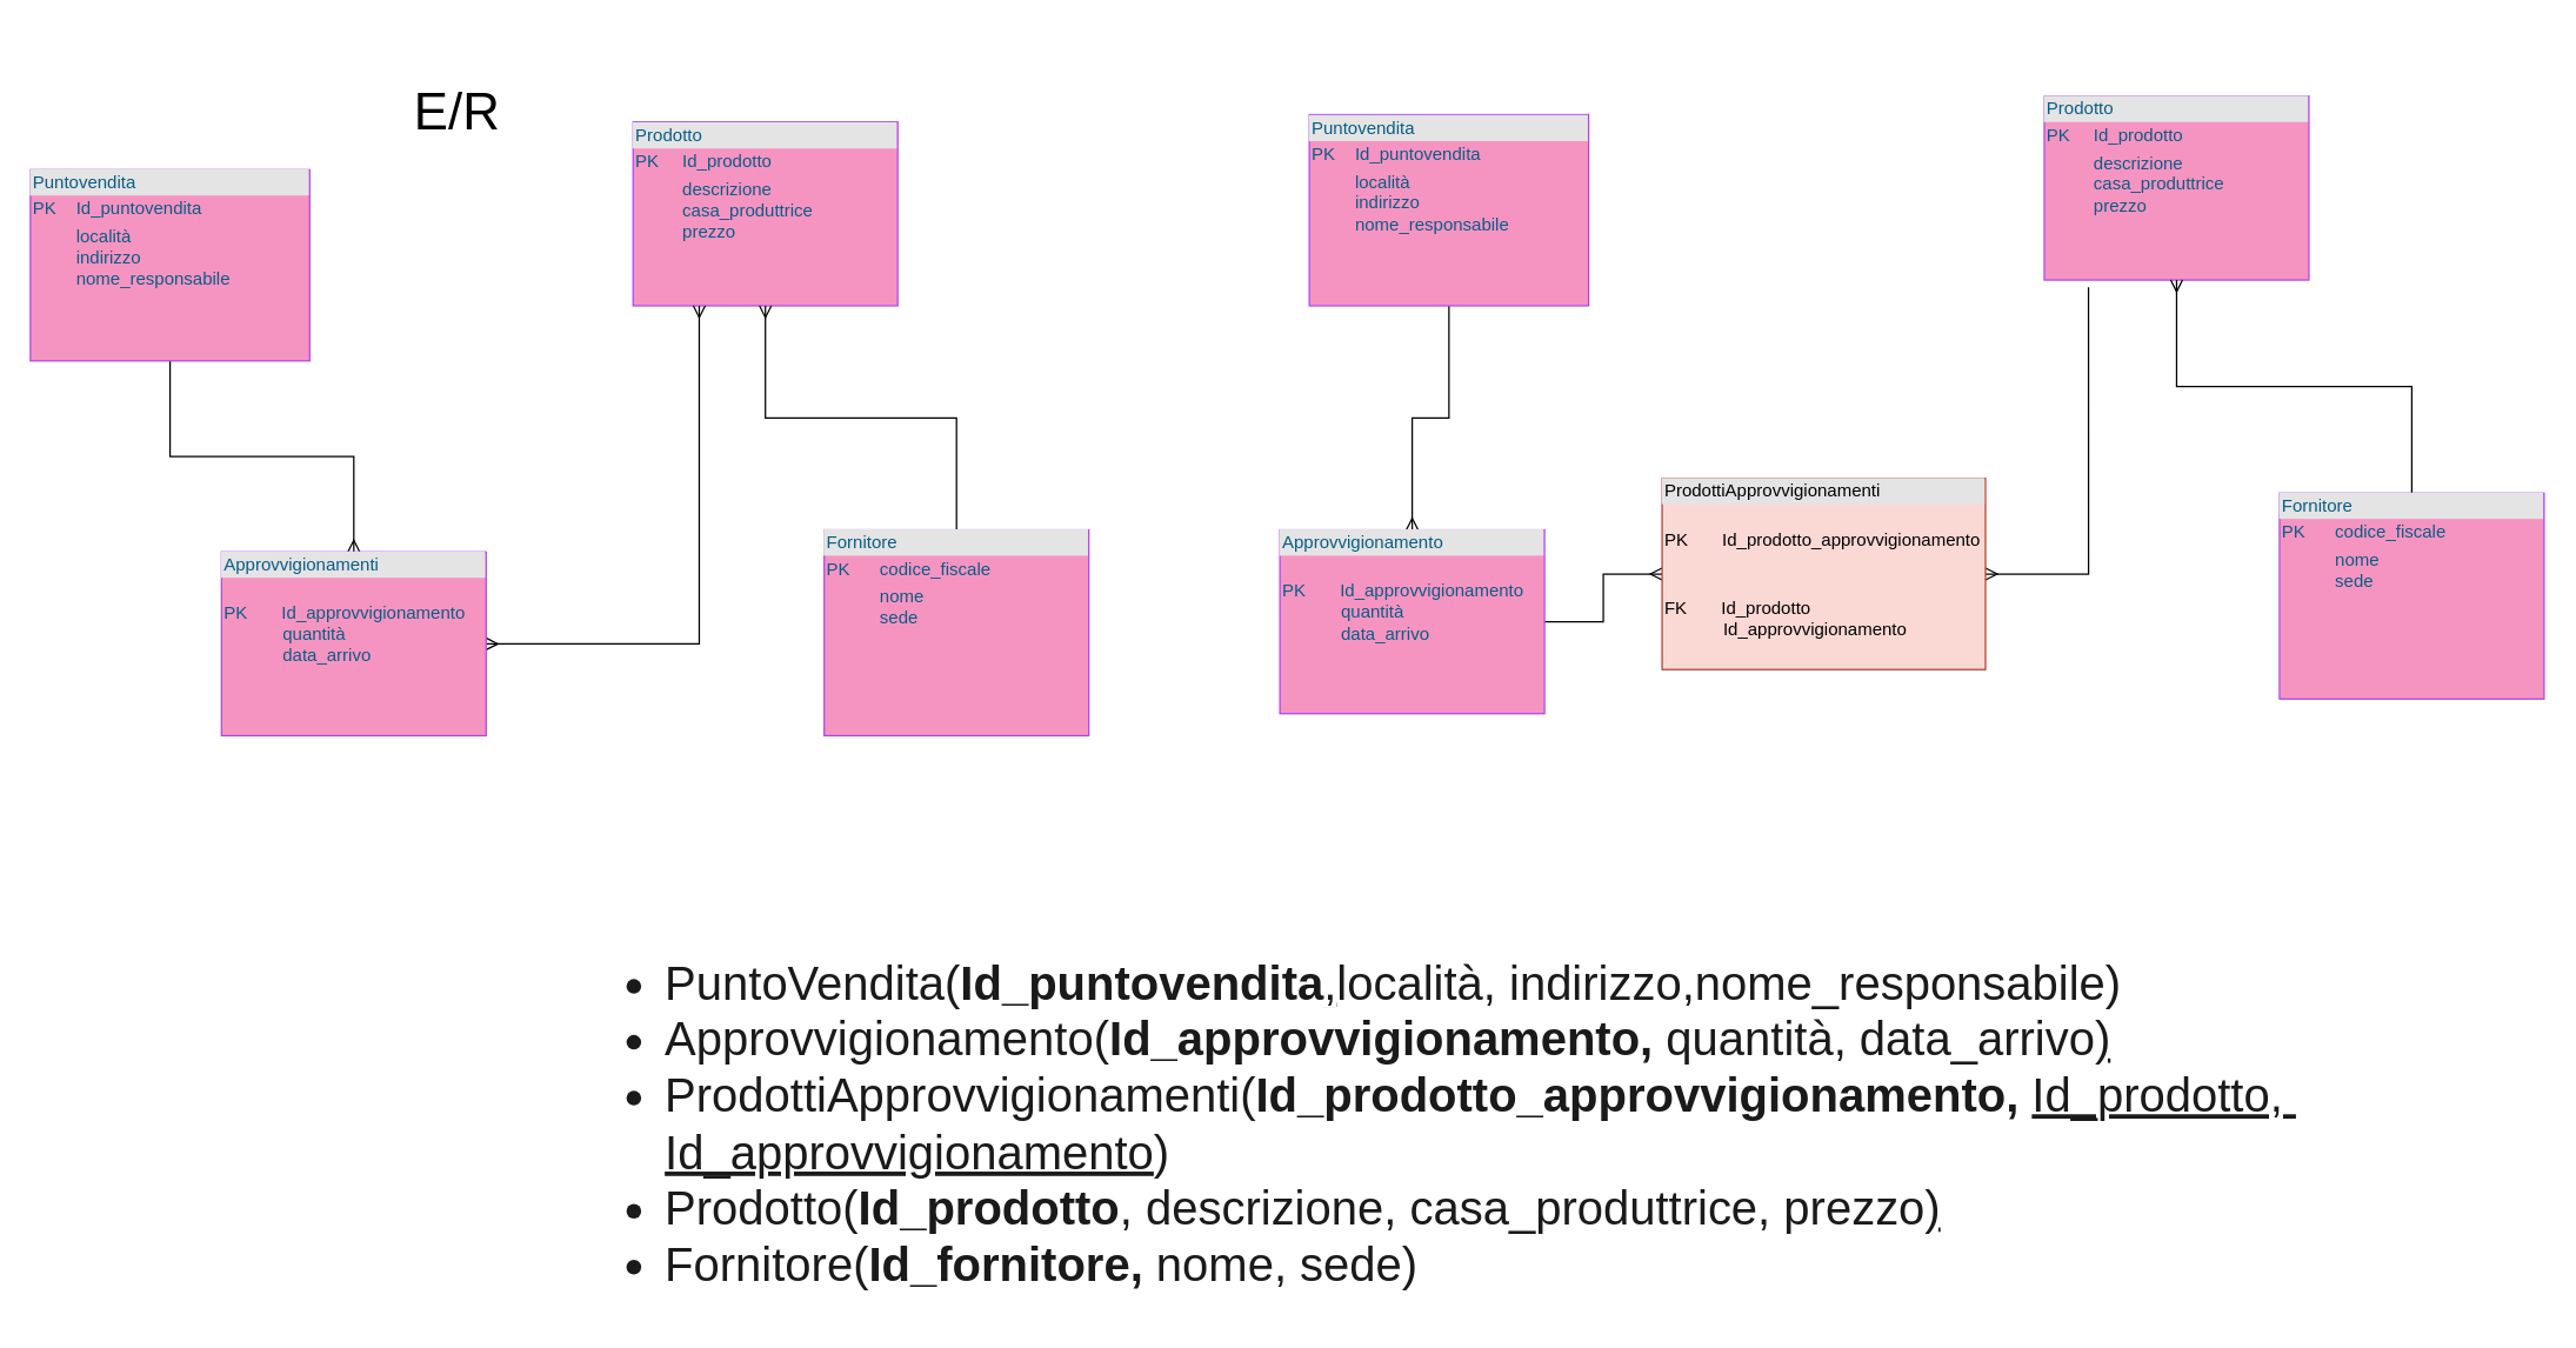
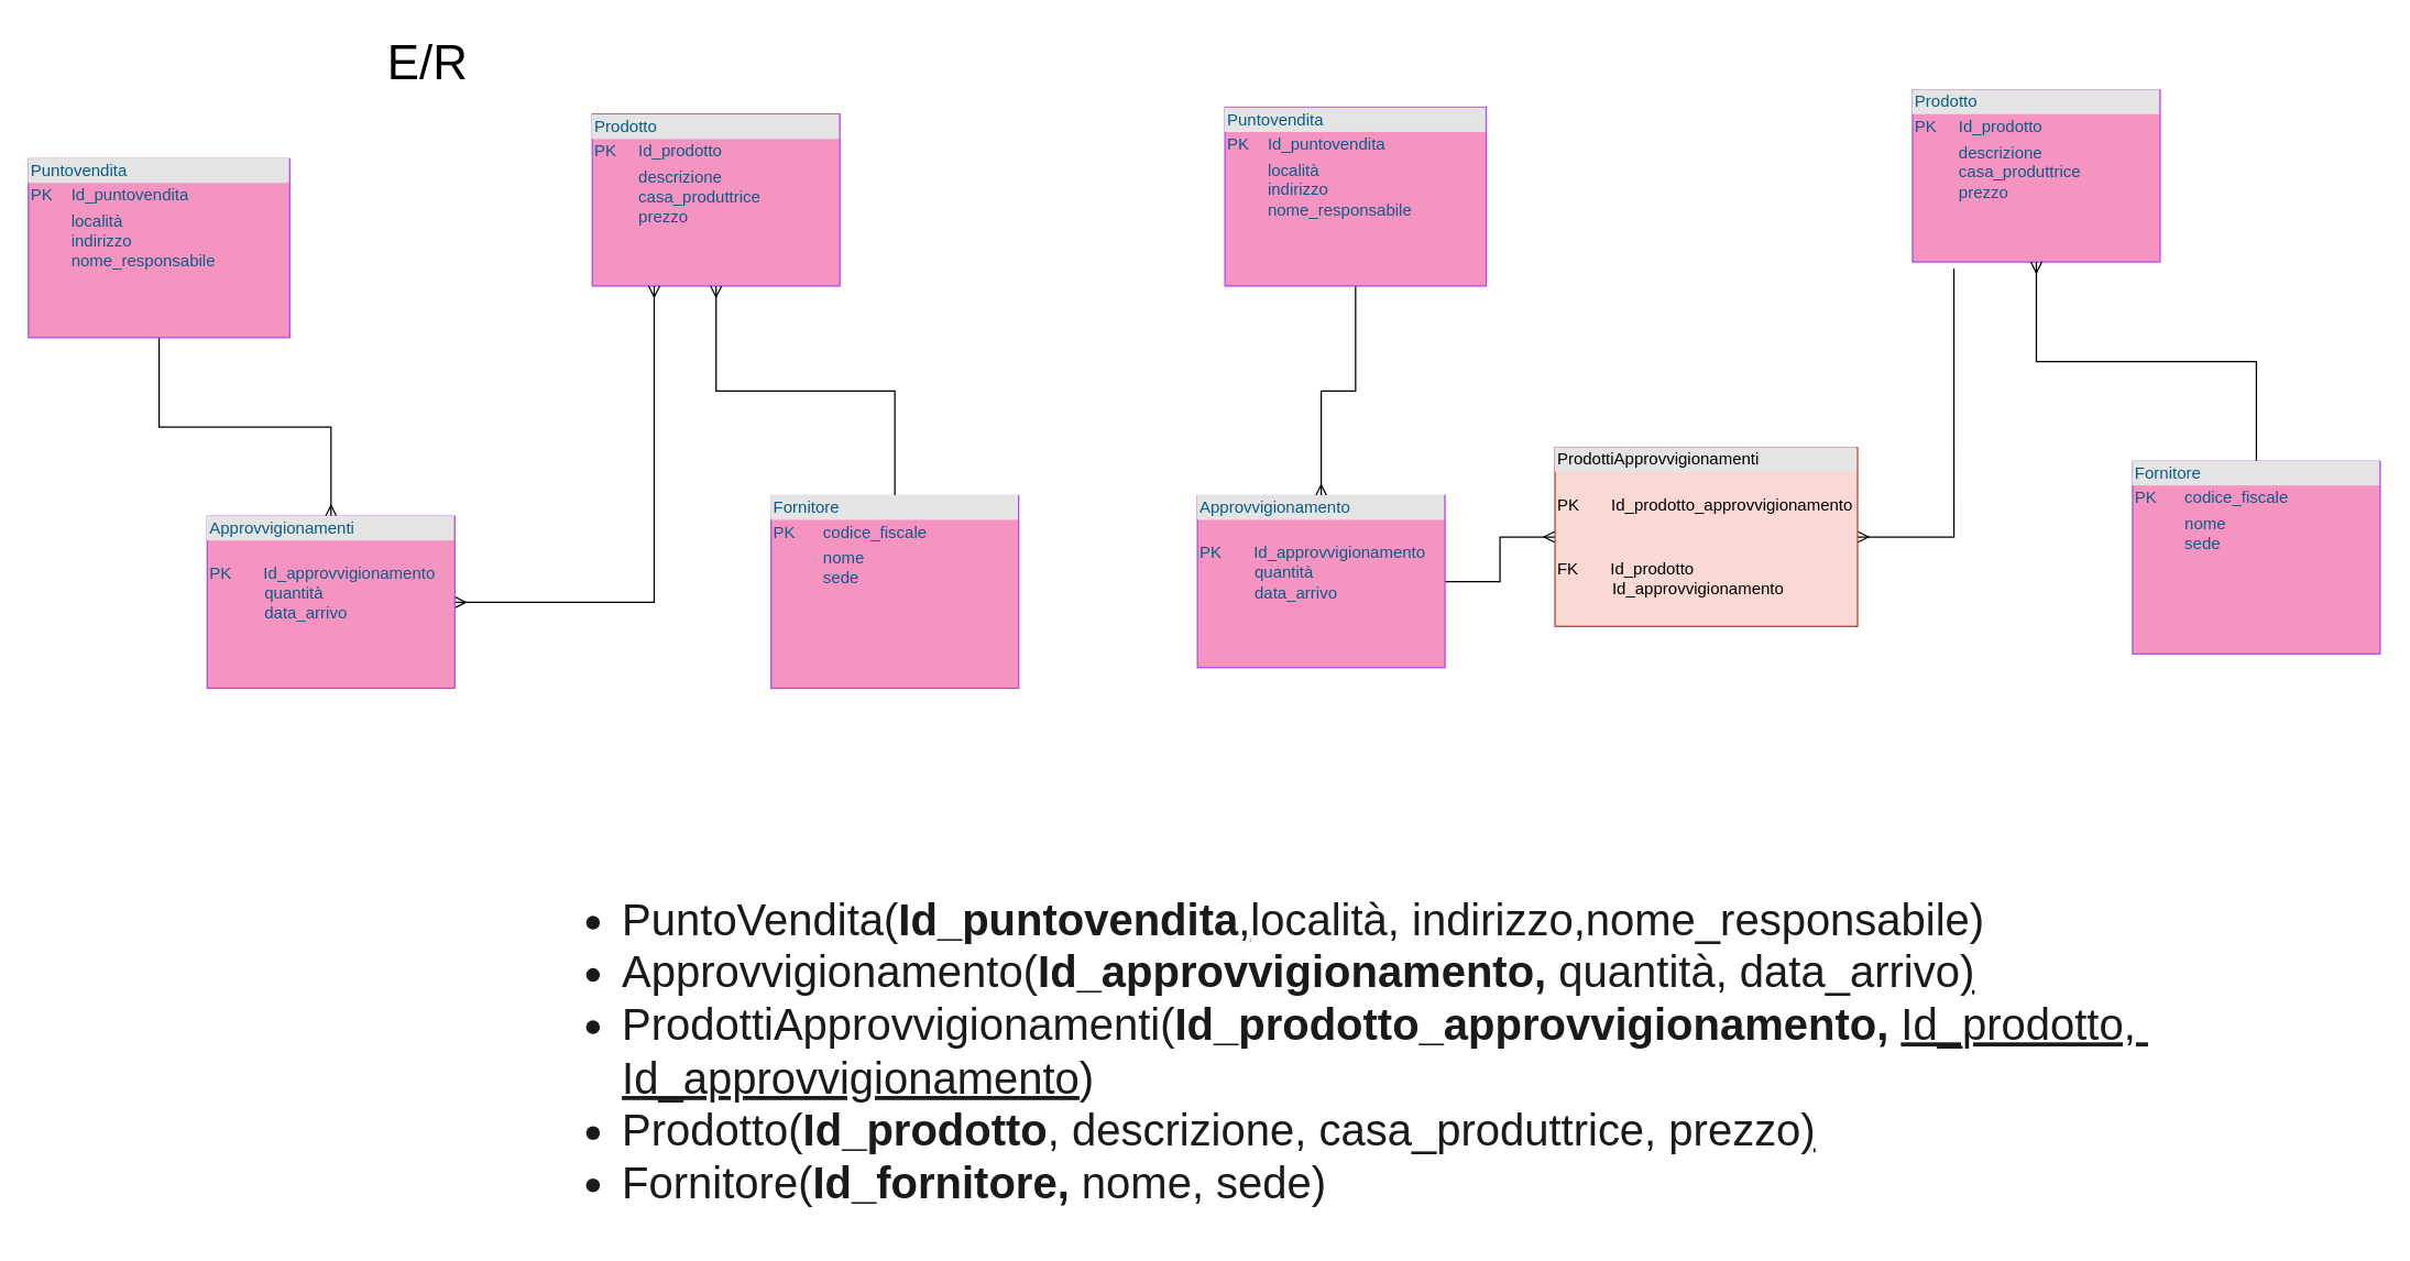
  <mxCell id="0" />
  <mxCell id="1" parent="0" />
  <mxCell id="2" style="edgeStyle=orthogonalEdgeStyle;rounded=0;orthogonalLoop=1;jettySize=auto;html=1;entryX=0.5;entryY=0;entryDx=0;entryDy=0;endArrow=ERmany;endFill=0;" edge="1" parent="1" source="3" target="8"><mxGeometry relative="1" as="geometry" /></mxCell>
  <mxCell id="3" value="&lt;div style=&quot;box-sizing: border-box ; width: 100% ; background: #e4e4e4 ; padding: 2px&quot;&gt;Puntovendita&lt;/div&gt;&lt;table style=&quot;width: 100% ; font-size: 1em&quot; cellpadding=&quot;2&quot; cellspacing=&quot;0&quot;&gt;&lt;tbody&gt;&lt;tr&gt;&lt;td&gt;PK&lt;/td&gt;&lt;td&gt;Id_puntovendita&lt;br&gt;&lt;/td&gt;&lt;/tr&gt;&lt;tr&gt;&lt;td&gt;&lt;br&gt;&lt;/td&gt;&lt;td&gt;località&lt;br&gt;indirizzo&lt;br&gt;nome_responsabile&lt;br&gt;&lt;br&gt;&lt;br&gt;&lt;br&gt;&lt;br&gt;&lt;br&gt;&lt;br&gt;&lt;br&gt;&lt;/td&gt;&lt;/tr&gt;&lt;tr&gt;&lt;td&gt;&amp;nbsp;&lt;/td&gt;&lt;td&gt;&lt;br&gt;&lt;/td&gt;&lt;/tr&gt;&lt;/tbody&gt;&lt;/table&gt;" style="verticalAlign=top;align=left;overflow=fill;html=1;fillColor=#F694C1;strokeColor=#AF45ED;fontColor=#095C86;" vertex="1" parent="1"><mxGeometry x="20" y="115" width="190" height="130" as="geometry" /></mxCell>
  <mxCell id="4" value="&lt;div style=&quot;box-sizing: border-box ; width: 100% ; background: #e4e4e4 ; padding: 2px&quot;&gt;Prodotto&lt;/div&gt;&lt;table style=&quot;width: 100% ; font-size: 1em&quot; cellpadding=&quot;2&quot; cellspacing=&quot;0&quot;&gt;&lt;tbody&gt;&lt;tr&gt;&lt;td&gt;PK&lt;/td&gt;&lt;td&gt;Id_prodotto&lt;br&gt;&lt;/td&gt;&lt;/tr&gt;&lt;tr&gt;&lt;td&gt;&lt;br&gt;&lt;/td&gt;&lt;td&gt;descrizione&lt;br&gt;casa_produttrice&lt;br&gt;prezzo&lt;br&gt;&lt;br&gt;&lt;br&gt;&lt;/td&gt;&lt;/tr&gt;&lt;tr&gt;&lt;td&gt;&amp;nbsp;&lt;/td&gt;&lt;td&gt;&lt;br&gt;&lt;/td&gt;&lt;/tr&gt;&lt;/tbody&gt;&lt;/table&gt;" style="verticalAlign=top;align=left;overflow=fill;html=1;fillColor=#F694C1;strokeColor=#AF45ED;fontColor=#095C86;" vertex="1" parent="1"><mxGeometry x="430" y="82.5" width="180" height="125" as="geometry" /></mxCell>
  <mxCell id="5" style="edgeStyle=orthogonalEdgeStyle;rounded=0;orthogonalLoop=1;jettySize=auto;html=1;entryX=0.5;entryY=1;entryDx=0;entryDy=0;endArrow=ERmany;endFill=0;" edge="1" parent="1" source="6" target="4"><mxGeometry relative="1" as="geometry" /></mxCell>
  <mxCell id="6" value="&lt;div style=&quot;box-sizing: border-box ; width: 100% ; background: #e4e4e4 ; padding: 2px&quot;&gt;Fornitore&lt;/div&gt;&lt;table style=&quot;width: 100% ; font-size: 1em&quot; cellpadding=&quot;2&quot; cellspacing=&quot;0&quot;&gt;&lt;tbody&gt;&lt;tr&gt;&lt;td&gt;PK&lt;/td&gt;&lt;td&gt;codice_fiscale&lt;br&gt;&lt;/td&gt;&lt;/tr&gt;&lt;tr&gt;&lt;td&gt;&lt;br&gt;&lt;/td&gt;&lt;td&gt;nome&lt;br&gt;sede&lt;br&gt;&lt;br&gt;&lt;br&gt;&lt;br&gt;&lt;/td&gt;&lt;/tr&gt;&lt;tr&gt;&lt;td&gt;&amp;nbsp;&lt;/td&gt;&lt;td&gt;&lt;br&gt;&lt;/td&gt;&lt;/tr&gt;&lt;/tbody&gt;&lt;/table&gt;" style="verticalAlign=top;align=left;overflow=fill;html=1;fillColor=#F694C1;strokeColor=#AF45ED;fontColor=#095C86;" vertex="1" parent="1"><mxGeometry x="560" y="360" width="180" height="140" as="geometry" /></mxCell>
  <mxCell id="7" style="edgeStyle=orthogonalEdgeStyle;rounded=0;orthogonalLoop=1;jettySize=auto;html=1;entryX=0.25;entryY=1;entryDx=0;entryDy=0;endArrow=ERmany;endFill=0;startArrow=ERmany;startFill=0;" edge="1" parent="1" source="8" target="4"><mxGeometry relative="1" as="geometry" /></mxCell>
  <mxCell id="8" value="&lt;div style=&quot;box-sizing: border-box ; width: 100% ; background: #e4e4e4 ; padding: 2px&quot;&gt;Approvvigionamenti&lt;/div&gt;&lt;table style=&quot;width: 100% ; font-size: 1em&quot; cellpadding=&quot;2&quot; cellspacing=&quot;0&quot;&gt;&lt;tbody&gt;&lt;tr&gt;&lt;td&gt;&lt;br&gt;PK&amp;nbsp; &amp;nbsp; &amp;nbsp; &amp;nbsp;Id_approvvigionamento&lt;br&gt;&amp;nbsp; &amp;nbsp; &amp;nbsp; &amp;nbsp; &amp;nbsp; &amp;nbsp; quantità&lt;br&gt;&amp;nbsp; &amp;nbsp; &amp;nbsp; &amp;nbsp; &amp;nbsp; &amp;nbsp; data_arrivo&lt;/td&gt;&lt;td&gt;&lt;br&gt;&lt;/td&gt;&lt;/tr&gt;&lt;tr&gt;&lt;td&gt;&lt;br&gt;&lt;br&gt;&lt;/td&gt;&lt;td&gt;&lt;br&gt;&lt;br&gt;&lt;/td&gt;&lt;/tr&gt;&lt;tr&gt;&lt;td&gt;&amp;nbsp;&lt;/td&gt;&lt;td&gt;&lt;br&gt;&lt;/td&gt;&lt;/tr&gt;&lt;/tbody&gt;&lt;/table&gt;" style="verticalAlign=top;align=left;overflow=fill;html=1;fillColor=#F694C1;strokeColor=#AF45ED;fontColor=#095C86;" vertex="1" parent="1"><mxGeometry x="150" y="375" width="180" height="125" as="geometry" /></mxCell>
- <mxCell id="9" value="E/R" style="text;html=1;align=center;verticalAlign=middle;resizable=0;points=[];autosize=1;fontSize=35;" vertex="1" parent="1"><mxGeometry x="275" y="50" width="70" height="50" as="geometry" /></mxCell>
+ <mxCell id="9" value="E/R" style="text;html=1;align=center;verticalAlign=middle;resizable=0;points=[];autosize=1;fontSize=35;" vertex="1" parent="1"><mxGeometry x="275" y="20" width="70" height="50" as="geometry" /></mxCell>
  <mxCell id="10" style="edgeStyle=orthogonalEdgeStyle;rounded=0;orthogonalLoop=1;jettySize=auto;html=1;entryX=0.5;entryY=0;entryDx=0;entryDy=0;endArrow=ERmany;endFill=0;" edge="1" parent="1" source="11" target="16"><mxGeometry relative="1" as="geometry" /></mxCell>
  <mxCell id="11" value="&lt;div style=&quot;box-sizing: border-box ; width: 100% ; background: #e4e4e4 ; padding: 2px&quot;&gt;Puntovendita&lt;/div&gt;&lt;table style=&quot;width: 100% ; font-size: 1em&quot; cellpadding=&quot;2&quot; cellspacing=&quot;0&quot;&gt;&lt;tbody&gt;&lt;tr&gt;&lt;td&gt;PK&lt;/td&gt;&lt;td&gt;Id_puntovendita&lt;br&gt;&lt;/td&gt;&lt;/tr&gt;&lt;tr&gt;&lt;td&gt;&lt;br&gt;&lt;/td&gt;&lt;td&gt;località&lt;br&gt;indirizzo&lt;br&gt;nome_responsabile&lt;br&gt;&lt;br&gt;&lt;br&gt;&lt;br&gt;&lt;br&gt;&lt;br&gt;&lt;br&gt;&lt;br&gt;&lt;/td&gt;&lt;/tr&gt;&lt;tr&gt;&lt;td&gt;&amp;nbsp;&lt;/td&gt;&lt;td&gt;&lt;br&gt;&lt;/td&gt;&lt;/tr&gt;&lt;/tbody&gt;&lt;/table&gt;" style="verticalAlign=top;align=left;overflow=fill;html=1;fillColor=#F694C1;strokeColor=#AF45ED;fontColor=#095C86;" vertex="1" parent="1"><mxGeometry x="890" y="77.5" width="190" height="130" as="geometry" /></mxCell>
  <mxCell id="12" value="&lt;div style=&quot;box-sizing: border-box ; width: 100% ; background: #e4e4e4 ; padding: 2px&quot;&gt;Prodotto&lt;/div&gt;&lt;table style=&quot;width: 100% ; font-size: 1em&quot; cellpadding=&quot;2&quot; cellspacing=&quot;0&quot;&gt;&lt;tbody&gt;&lt;tr&gt;&lt;td&gt;PK&lt;/td&gt;&lt;td&gt;Id_prodotto&lt;br&gt;&lt;/td&gt;&lt;/tr&gt;&lt;tr&gt;&lt;td&gt;&lt;br&gt;&lt;/td&gt;&lt;td&gt;descrizione&lt;br&gt;casa_produttrice&lt;br&gt;prezzo&lt;br&gt;&lt;br&gt;&lt;br&gt;&lt;/td&gt;&lt;/tr&gt;&lt;tr&gt;&lt;td&gt;&amp;nbsp;&lt;/td&gt;&lt;td&gt;&lt;br&gt;&lt;/td&gt;&lt;/tr&gt;&lt;/tbody&gt;&lt;/table&gt;" style="verticalAlign=top;align=left;overflow=fill;html=1;fillColor=#F694C1;strokeColor=#AF45ED;fontColor=#095C86;" vertex="1" parent="1"><mxGeometry x="1390" y="65" width="180" height="125" as="geometry" /></mxCell>
  <mxCell id="13" style="edgeStyle=orthogonalEdgeStyle;rounded=0;orthogonalLoop=1;jettySize=auto;html=1;entryX=0.5;entryY=1;entryDx=0;entryDy=0;endArrow=ERmany;endFill=0;" edge="1" parent="1" source="14" target="12"><mxGeometry relative="1" as="geometry" /></mxCell>
  <mxCell id="14" value="&lt;div style=&quot;box-sizing: border-box ; width: 100% ; background: #e4e4e4 ; padding: 2px&quot;&gt;Fornitore&lt;/div&gt;&lt;table style=&quot;width: 100% ; font-size: 1em&quot; cellpadding=&quot;2&quot; cellspacing=&quot;0&quot;&gt;&lt;tbody&gt;&lt;tr&gt;&lt;td&gt;PK&lt;/td&gt;&lt;td&gt;codice_fiscale&lt;br&gt;&lt;/td&gt;&lt;/tr&gt;&lt;tr&gt;&lt;td&gt;&lt;br&gt;&lt;/td&gt;&lt;td&gt;nome&lt;br&gt;sede&lt;br&gt;&lt;br&gt;&lt;br&gt;&lt;br&gt;&lt;/td&gt;&lt;/tr&gt;&lt;tr&gt;&lt;td&gt;&amp;nbsp;&lt;/td&gt;&lt;td&gt;&lt;br&gt;&lt;/td&gt;&lt;/tr&gt;&lt;/tbody&gt;&lt;/table&gt;" style="verticalAlign=top;align=left;overflow=fill;html=1;fillColor=#F694C1;strokeColor=#AF45ED;fontColor=#095C86;" vertex="1" parent="1"><mxGeometry x="1550" y="335" width="180" height="140" as="geometry" /></mxCell>
  <mxCell id="15" style="edgeStyle=orthogonalEdgeStyle;rounded=0;orthogonalLoop=1;jettySize=auto;html=1;entryX=0;entryY=0.5;entryDx=0;entryDy=0;startArrow=none;startFill=0;endArrow=ERmany;endFill=0;fontSize=35;" edge="1" parent="1" source="16" target="18"><mxGeometry relative="1" as="geometry" /></mxCell>
  <mxCell id="16" value="&lt;div style=&quot;box-sizing: border-box ; width: 100% ; background: #e4e4e4 ; padding: 2px&quot;&gt;Approvvigionamento&lt;/div&gt;&lt;table style=&quot;width: 100% ; font-size: 1em&quot; cellpadding=&quot;2&quot; cellspacing=&quot;0&quot;&gt;&lt;tbody&gt;&lt;tr&gt;&lt;td&gt;&lt;br&gt;PK&amp;nbsp; &amp;nbsp; &amp;nbsp; &amp;nbsp;Id_approvvigionamento&lt;br&gt;&amp;nbsp; &amp;nbsp; &amp;nbsp; &amp;nbsp; &amp;nbsp; &amp;nbsp; quantità&lt;br&gt;&amp;nbsp; &amp;nbsp; &amp;nbsp; &amp;nbsp; &amp;nbsp; &amp;nbsp; data_arrivo&lt;/td&gt;&lt;td&gt;&lt;br&gt;&lt;/td&gt;&lt;/tr&gt;&lt;tr&gt;&lt;td&gt;&lt;br&gt;&lt;br&gt;&lt;/td&gt;&lt;td&gt;&lt;br&gt;&lt;br&gt;&lt;/td&gt;&lt;/tr&gt;&lt;tr&gt;&lt;td&gt;&amp;nbsp;&lt;/td&gt;&lt;td&gt;&lt;br&gt;&lt;/td&gt;&lt;/tr&gt;&lt;/tbody&gt;&lt;/table&gt;" style="verticalAlign=top;align=left;overflow=fill;html=1;fillColor=#F694C1;strokeColor=#AF45ED;fontColor=#095C86;" vertex="1" parent="1"><mxGeometry x="870" y="360" width="180" height="125" as="geometry" /></mxCell>
  <mxCell id="17" style="edgeStyle=orthogonalEdgeStyle;rounded=0;orthogonalLoop=1;jettySize=auto;html=1;entryX=0.167;entryY=1.04;entryDx=0;entryDy=0;entryPerimeter=0;startArrow=ERmany;startFill=0;endArrow=none;endFill=0;fontSize=35;" edge="1" parent="1" source="18" target="12"><mxGeometry relative="1" as="geometry" /></mxCell>
  <mxCell id="18" value="&lt;div style=&quot;box-sizing: border-box ; width: 100% ; background: #e4e4e4 ; padding: 2px&quot;&gt;ProdottiApprovvigionamenti&lt;/div&gt;&lt;table style=&quot;width: 100% ; font-size: 1em&quot; cellpadding=&quot;2&quot; cellspacing=&quot;0&quot;&gt;&lt;tbody&gt;&lt;tr&gt;&lt;td&gt;&lt;br&gt;PK&amp;nbsp; &amp;nbsp; &amp;nbsp; &amp;nbsp;Id_prodotto_approvvigionamento&lt;br&gt;&amp;nbsp; &amp;nbsp; &amp;nbsp; &amp;nbsp; &amp;nbsp; &amp;nbsp;&amp;nbsp;&lt;br&gt;&amp;nbsp; &amp;nbsp; &amp;nbsp;&amp;nbsp;&lt;/td&gt;&lt;td&gt;&lt;br&gt;&lt;/td&gt;&lt;/tr&gt;&lt;tr&gt;&lt;td&gt;FK&amp;nbsp; &amp;nbsp; &amp;nbsp; &amp;nbsp;Id_prodotto&lt;br&gt;&amp;nbsp; &amp;nbsp; &amp;nbsp; &amp;nbsp; &amp;nbsp; &amp;nbsp; Id_approvvigionamento&lt;br&gt;&lt;br&gt;&lt;/td&gt;&lt;td&gt;&lt;br&gt;&lt;br&gt;&lt;/td&gt;&lt;/tr&gt;&lt;tr&gt;&lt;td&gt;&amp;nbsp;&lt;/td&gt;&lt;td&gt;&lt;br&gt;&lt;/td&gt;&lt;/tr&gt;&lt;/tbody&gt;&lt;/table&gt;" style="verticalAlign=top;align=left;overflow=fill;html=1;fillColor=#fad9d5;strokeColor=#ae4132;" vertex="1" parent="1"><mxGeometry x="1130" y="325" width="220" height="130" as="geometry" /></mxCell>
  <mxCell id="19" value="&lt;ul style=&quot;font-size: 32px&quot;&gt;&lt;li style=&quot;font-size: 32px&quot;&gt;PuntoVendita(&lt;b&gt;Id_puntovendita&lt;/b&gt;&lt;u&gt;,&lt;/u&gt;località, indirizzo,nome_responsabile)&lt;/li&gt;&lt;li style=&quot;font-size: 32px&quot;&gt;Approvvigionamento(&lt;b&gt;Id_approvvigionamento, &lt;/b&gt;quantità, data_arrivo&lt;u&gt;)&lt;/u&gt;&lt;/li&gt;&lt;li style=&quot;font-size: 32px&quot;&gt;ProdottiApprovvigionamenti(&lt;b&gt;Id_prodotto_approvvigionamento,&lt;/b&gt; &lt;u&gt;Id_prodotto,&amp;nbsp; Id_approvvigionamento&lt;/u&gt;)&lt;/li&gt;&lt;li style=&quot;font-size: 32px&quot;&gt;Prodotto(&lt;b&gt;Id_prodotto&lt;/b&gt;&lt;u&gt;,&lt;/u&gt;&amp;nbsp;descrizione, casa_produttrice, prezzo&lt;u&gt;)&lt;/u&gt;&lt;/li&gt;&lt;li style=&quot;font-size: 32px&quot;&gt;Fornitore(&lt;b&gt;Id_fornitore, &lt;/b&gt;nome, sede)&lt;/li&gt;&lt;/ul&gt;" style="text;strokeColor=none;fillColor=none;html=1;whiteSpace=wrap;verticalAlign=middle;overflow=hidden;rounded=0;sketch=0;fontColor=#1A1A1A;fontSize=32;" vertex="1" parent="1"><mxGeometry x="410" y="615" width="1320" height="280" as="geometry" /></mxCell>
